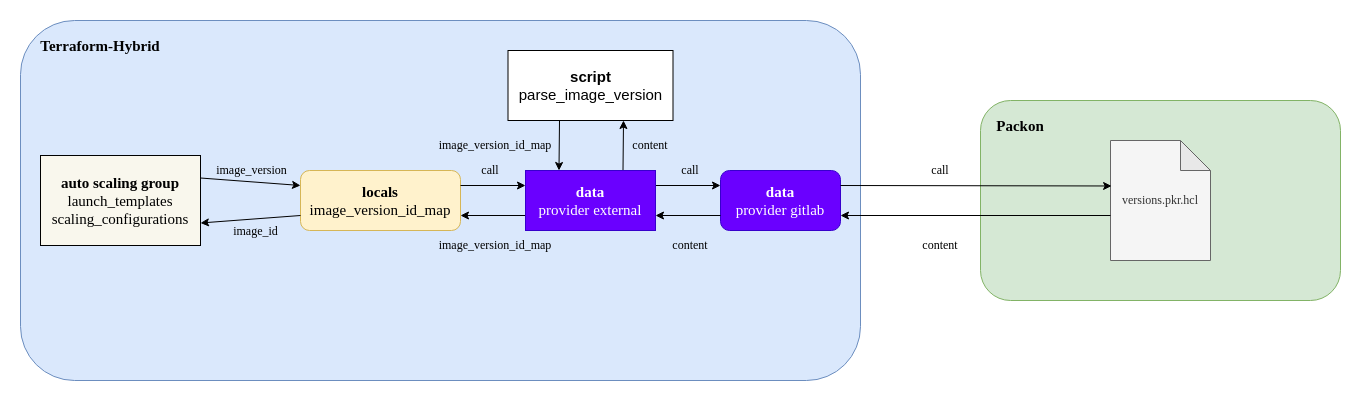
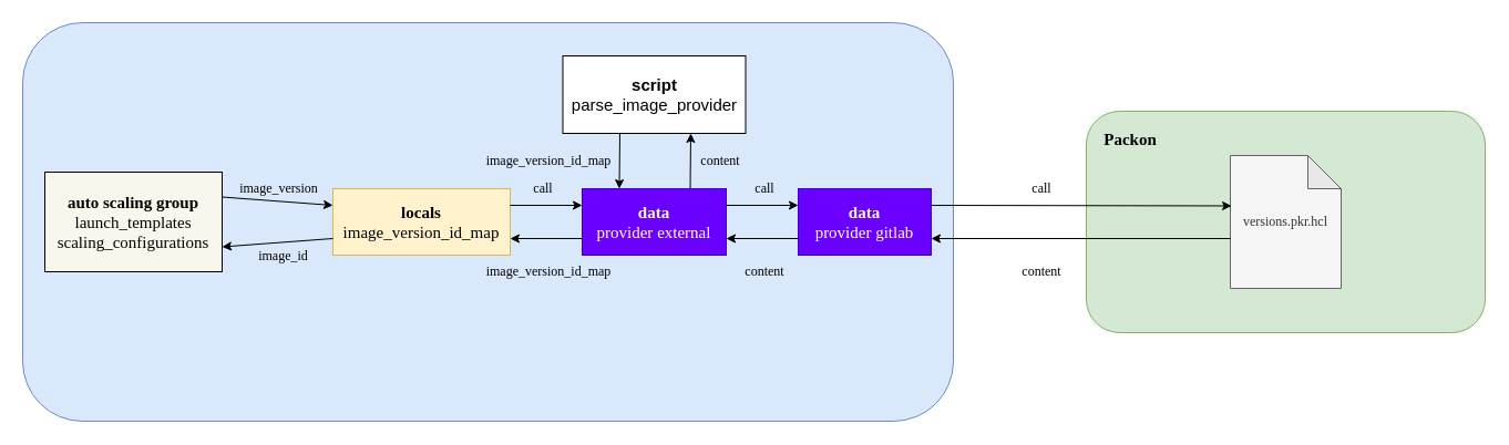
  <mxCell id="0" />
  <mxCell id="1" parent="0" />
  <mxCell id="2" value="" style="rounded=1;whiteSpace=wrap;html=1;fillColor=#dae8fc;strokeColor=#6c8ebf;" parent="1" vertex="1"><mxGeometry x="20" y="20" width="840" height="360" as="geometry" /></mxCell>
- <mxCell id="3" value="Terraform-Hybrid" style="text;html=1;strokeColor=none;fillColor=none;align=center;verticalAlign=middle;whiteSpace=wrap;rounded=0;fontFamily=Times New Roman;fontSize=15;fontStyle=1" parent="1" vertex="1"><mxGeometry x="20" y="20" width="160" height="50" as="geometry" /></mxCell>
  <mxCell id="4" value="&lt;font style=&quot;font-size: 15px;&quot; face=&quot;Times New Roman&quot;&gt;&lt;b&gt;auto scaling group&lt;/b&gt;&lt;br&gt;launch_templates&lt;br&gt;scaling_configurations&lt;/font&gt;" style="rounded=0;whiteSpace=wrap;html=1;fillColor=#f9f7ed;strokeColor=default;labelBorderColor=none;fontColor=default;" parent="1" vertex="1"><mxGeometry x="40" y="155" width="160" height="90" as="geometry" /></mxCell>
- <mxCell id="5" value="&lt;font style=&quot;font-size: 15px;&quot; face=&quot;Times New Roman&quot;&gt;&lt;b&gt;locals&lt;/b&gt;&lt;br&gt;image_version_id_map&lt;/font&gt;" style="whiteSpace=wrap;html=1;fillColor=#fff2cc;strokeColor=#d6b656;rounded=1;" parent="1" vertex="1"><mxGeometry x="300" y="170" width="160" height="60" as="geometry" /></mxCell>
+ <mxCell id="5" value="&lt;font style=&quot;font-size: 15px;&quot; face=&quot;Times New Roman&quot;&gt;&lt;b&gt;locals&lt;/b&gt;&lt;br&gt;image_version_id_map&lt;/font&gt;" style="rounded=0;whiteSpace=wrap;html=1;fillColor=#fff2cc;strokeColor=#d6b656;" parent="1" vertex="1"><mxGeometry x="300" y="170" width="160" height="60" as="geometry" /></mxCell>
  <mxCell id="6" value="&lt;font style=&quot;font-size: 12px;&quot;&gt;image_version&lt;/font&gt;" style="endArrow=classic;html=1;rounded=0;exitX=1;exitY=0.25;exitDx=0;exitDy=0;entryX=0;entryY=0.25;entryDx=0;entryDy=0;labelBackgroundColor=none;fontSize=11;fontFamily=Times New Roman;" parent="1" source="4" target="5" edge="1"><mxGeometry x="-0.003" y="11" width="50" height="50" relative="1" as="geometry"><mxPoint x="250" y="180" as="sourcePoint" /><mxPoint x="300" y="130" as="targetPoint" /><mxPoint as="offset" /></mxGeometry></mxCell>
  <mxCell id="7" value="" style="endArrow=classic;html=1;rounded=0;entryX=1;entryY=0.75;entryDx=0;entryDy=0;exitX=0;exitY=0.75;exitDx=0;exitDy=0;" parent="1" source="5" target="4" edge="1"><mxGeometry width="50" height="50" relative="1" as="geometry"><mxPoint x="320" y="190" as="sourcePoint" /><mxPoint x="370" y="140" as="targetPoint" /></mxGeometry></mxCell>
  <mxCell id="8" value="&lt;font style=&quot;font-size: 12px;&quot;&gt;image_id&lt;br&gt;&lt;/font&gt;" style="edgeLabel;html=1;align=center;verticalAlign=middle;resizable=0;points=[];labelBackgroundColor=none;fontFamily=Times New Roman;fontSize=11;" parent="7" vertex="1" connectable="0"><mxGeometry x="-0.11" y="-3" relative="1" as="geometry"><mxPoint y="15" as="offset" /></mxGeometry></mxCell>
- <mxCell id="9" value="&lt;font style=&quot;font-size: 15px;&quot;&gt;&lt;b&gt;data&lt;/b&gt;&lt;br&gt;provider gitlab&lt;/font&gt;" style="whiteSpace=wrap;html=1;fillColor=#6a00ff;strokeColor=#3700CC;fontColor=#ffffff;fontFamily=Times New Roman;rounded=1;" parent="1" vertex="1"><mxGeometry x="720" y="170" width="120" height="60" as="geometry" /></mxCell>
+ <mxCell id="9" value="&lt;font style=&quot;font-size: 15px;&quot;&gt;&lt;b&gt;data&lt;/b&gt;&lt;br&gt;provider gitlab&lt;/font&gt;" style="rounded=0;whiteSpace=wrap;html=1;fillColor=#6a00ff;strokeColor=#3700CC;fontColor=#ffffff;fontFamily=Times New Roman;" parent="1" vertex="1"><mxGeometry x="720" y="170" width="120" height="60" as="geometry" /></mxCell>
  <mxCell id="10" value="" style="endArrow=classic;html=1;rounded=0;fontFamily=Helvetica;fontSize=12;fontColor=default;entryX=0.25;entryY=0;entryDx=0;entryDy=0;" parent="1" edge="1"><mxGeometry width="50" height="50" relative="1" as="geometry"><mxPoint x="559" y="120" as="sourcePoint" /><mxPoint x="558.5" y="170" as="targetPoint" /></mxGeometry></mxCell>
  <mxCell id="11" value="image_version_id_map" style="text;html=1;strokeColor=none;fillColor=none;align=center;verticalAlign=middle;whiteSpace=wrap;rounded=0;fontSize=12;fontFamily=Times New Roman;fontColor=default;" parent="1" vertex="1"><mxGeometry x="465" y="130" width="60" height="30" as="geometry" /></mxCell>
  <mxCell id="12" value="" style="endArrow=classic;html=1;rounded=0;fontFamily=Helvetica;fontSize=12;fontColor=default;exitX=0.75;exitY=0;exitDx=0;exitDy=0;" parent="1" source="26" edge="1"><mxGeometry width="50" height="50" relative="1" as="geometry"><mxPoint x="622.5" y="180" as="sourcePoint" /><mxPoint x="623" y="120" as="targetPoint" /></mxGeometry></mxCell>
  <mxCell id="13" value="content" style="text;html=1;strokeColor=none;fillColor=none;align=center;verticalAlign=middle;whiteSpace=wrap;rounded=0;fontSize=12;fontFamily=Times New Roman;fontColor=default;" parent="1" vertex="1"><mxGeometry x="620" y="130" width="60" height="30" as="geometry" /></mxCell>
  <mxCell id="14" value="" style="endArrow=classic;html=1;rounded=0;fontFamily=Helvetica;fontSize=12;fontColor=default;exitX=1;exitY=0.25;exitDx=0;exitDy=0;entryX=0;entryY=0.25;entryDx=0;entryDy=0;" parent="1" source="5" target="26" edge="1"><mxGeometry width="50" height="50" relative="1" as="geometry"><mxPoint x="500" y="190" as="sourcePoint" /><mxPoint x="550" y="140" as="targetPoint" /></mxGeometry></mxCell>
  <mxCell id="15" value="" style="endArrow=classic;html=1;rounded=0;fontFamily=Helvetica;fontSize=12;fontColor=default;exitX=0;exitY=0.75;exitDx=0;exitDy=0;entryX=1;entryY=0.75;entryDx=0;entryDy=0;" parent="1" source="26" target="5" edge="1"><mxGeometry width="50" height="50" relative="1" as="geometry"><mxPoint x="500" y="190" as="sourcePoint" /><mxPoint x="550" y="140" as="targetPoint" /></mxGeometry></mxCell>
  <mxCell id="16" value="image_version_id_map" style="text;html=1;strokeColor=none;fillColor=none;align=center;verticalAlign=middle;whiteSpace=wrap;rounded=0;fontSize=12;fontFamily=Times New Roman;fontColor=default;" parent="1" vertex="1"><mxGeometry x="465" y="230" width="60" height="30" as="geometry" /></mxCell>
  <mxCell id="17" value="call" style="text;html=1;strokeColor=none;fillColor=none;align=center;verticalAlign=middle;whiteSpace=wrap;rounded=0;fontSize=12;fontFamily=Times New Roman;fontColor=default;" parent="1" vertex="1"><mxGeometry x="470" y="160" width="40" height="20" as="geometry" /></mxCell>
  <mxCell id="18" value="call" style="text;html=1;strokeColor=none;fillColor=none;align=center;verticalAlign=middle;whiteSpace=wrap;rounded=0;fontSize=12;fontFamily=Times New Roman;fontColor=default;" parent="1" vertex="1"><mxGeometry x="670" y="160" width="40" height="20" as="geometry" /></mxCell>
  <mxCell id="19" value="" style="endArrow=classic;html=1;rounded=0;fontFamily=Helvetica;fontSize=12;fontColor=default;exitX=1;exitY=0.25;exitDx=0;exitDy=0;entryX=0;entryY=0.25;entryDx=0;entryDy=0;" parent="1" source="26" target="9" edge="1"><mxGeometry width="50" height="50" relative="1" as="geometry"><mxPoint x="655" y="195" as="sourcePoint" /><mxPoint x="720" y="195" as="targetPoint" /></mxGeometry></mxCell>
  <mxCell id="20" value="" style="endArrow=classic;html=1;rounded=0;fontFamily=Helvetica;fontSize=12;fontColor=default;exitX=0;exitY=0.75;exitDx=0;exitDy=0;entryX=1;entryY=0.75;entryDx=0;entryDy=0;" parent="1" source="9" target="26" edge="1"><mxGeometry width="50" height="50" relative="1" as="geometry"><mxPoint x="535" y="225" as="sourcePoint" /><mxPoint x="650" y="215" as="targetPoint" /></mxGeometry></mxCell>
  <mxCell id="21" value="content" style="text;html=1;strokeColor=none;fillColor=none;align=center;verticalAlign=middle;whiteSpace=wrap;rounded=0;fontSize=12;fontFamily=Times New Roman;fontColor=default;" parent="1" vertex="1"><mxGeometry x="660" y="230" width="60" height="30" as="geometry" /></mxCell>
  <mxCell id="22" value="" style="rounded=1;whiteSpace=wrap;html=1;strokeColor=#82b366;align=center;verticalAlign=middle;fontFamily=Helvetica;fontSize=12;fillColor=#d5e8d4;" parent="1" vertex="1"><mxGeometry x="980" y="100" width="360" height="200" as="geometry" /></mxCell>
  <mxCell id="23" value="Packon" style="text;html=1;strokeColor=none;fillColor=none;align=center;verticalAlign=middle;whiteSpace=wrap;rounded=0;fontFamily=Times New Roman;fontSize=15;fontStyle=1" parent="1" vertex="1"><mxGeometry x="980" y="100" width="80" height="50" as="geometry" /></mxCell>
  <mxCell id="24" value="versions.pkr.hcl" style="shape=note;whiteSpace=wrap;html=1;backgroundOutline=1;darkOpacity=0.05;rounded=1;strokeColor=#666666;align=center;verticalAlign=middle;fontFamily=Times New Roman;fontSize=12;fillColor=#f5f5f5;fontColor=#333333;" parent="1" vertex="1"><mxGeometry x="1110" y="140" width="100" height="120" as="geometry" /></mxCell>
  <mxCell id="25" value="" style="group" parent="1" vertex="1" connectable="0"><mxGeometry x="507.5" y="50" width="165" height="180" as="geometry" /></mxCell>
  <mxCell id="26" value="&lt;font style=&quot;font-size: 15px;&quot;&gt;&lt;b&gt;data&lt;/b&gt;&lt;br style=&quot;&quot;&gt;provider&lt;b style=&quot;&quot;&gt;&amp;nbsp;&lt;/b&gt;external&lt;/font&gt;" style="rounded=0;whiteSpace=wrap;html=1;fillColor=#6a00ff;strokeColor=#3700CC;fontColor=#ffffff;fontFamily=Times New Roman;fontSize=15;" parent="25" vertex="1"><mxGeometry x="17.5" y="120" width="130" height="60" as="geometry" /></mxCell>
- <mxCell id="27" value="&lt;font style=&quot;font-size: 15px;&quot;&gt;&lt;b&gt;script&lt;/b&gt;&lt;br&gt;parse_image_version&lt;/font&gt;" style="rounded=0;whiteSpace=wrap;html=1;align=center;verticalAlign=middle;fontFamily=Helvetica;fontSize=12;" parent="25" vertex="1"><mxGeometry width="165" height="70" as="geometry" /></mxCell>
+ <mxCell id="27" value="&lt;font style=&quot;font-size: 15px;&quot;&gt;&lt;b&gt;script&lt;/b&gt;&lt;br&gt;parse_image_provider&lt;/font&gt;" style="rounded=0;whiteSpace=wrap;html=1;align=center;verticalAlign=middle;fontFamily=Helvetica;fontSize=12;" parent="25" vertex="1"><mxGeometry width="165" height="70" as="geometry" /></mxCell>
  <mxCell id="28" value="" style="endArrow=classic;html=1;rounded=0;fontFamily=Helvetica;fontSize=12;fontColor=default;entryX=0.011;entryY=0.379;entryDx=0;entryDy=0;entryPerimeter=0;exitX=1;exitY=0.25;exitDx=0;exitDy=0;" parent="1" source="9" target="24" edge="1"><mxGeometry width="50" height="50" relative="1" as="geometry"><mxPoint x="640" y="160" as="sourcePoint" /><mxPoint x="690" y="110" as="targetPoint" /></mxGeometry></mxCell>
  <mxCell id="29" value="" style="endArrow=classic;html=1;rounded=0;fontFamily=Helvetica;fontSize=12;fontColor=default;entryX=1;entryY=0.75;entryDx=0;entryDy=0;exitX=0;exitY=0.625;exitDx=0;exitDy=0;exitPerimeter=0;" parent="1" source="24" target="9" edge="1"><mxGeometry width="50" height="50" relative="1" as="geometry"><mxPoint x="690" y="160" as="sourcePoint" /><mxPoint x="740" y="110" as="targetPoint" /></mxGeometry></mxCell>
  <mxCell id="30" value="call" style="text;html=1;strokeColor=none;fillColor=none;align=center;verticalAlign=middle;whiteSpace=wrap;rounded=0;fontSize=12;fontFamily=Times New Roman;fontColor=default;" parent="1" vertex="1"><mxGeometry x="920" y="160" width="40" height="20" as="geometry" /></mxCell>
  <mxCell id="31" value="content" style="text;html=1;strokeColor=none;fillColor=none;align=center;verticalAlign=middle;whiteSpace=wrap;rounded=0;fontSize=12;fontFamily=Times New Roman;fontColor=default;" parent="1" vertex="1"><mxGeometry x="910" y="230" width="60" height="30" as="geometry" /></mxCell>
